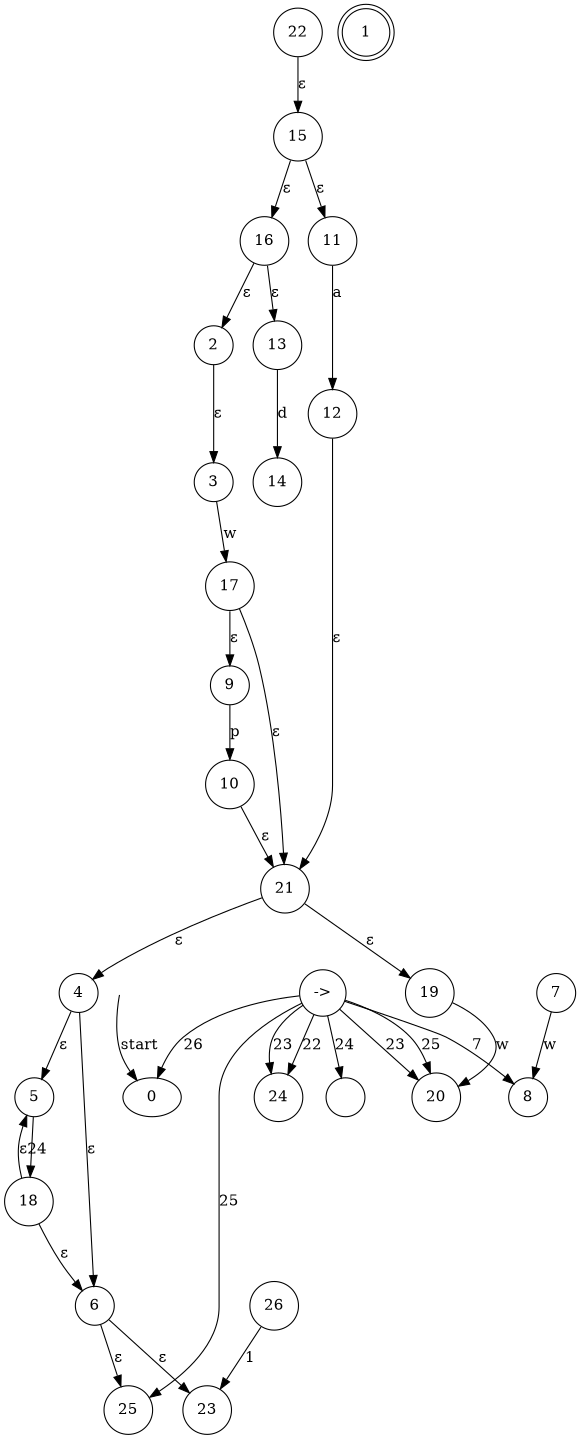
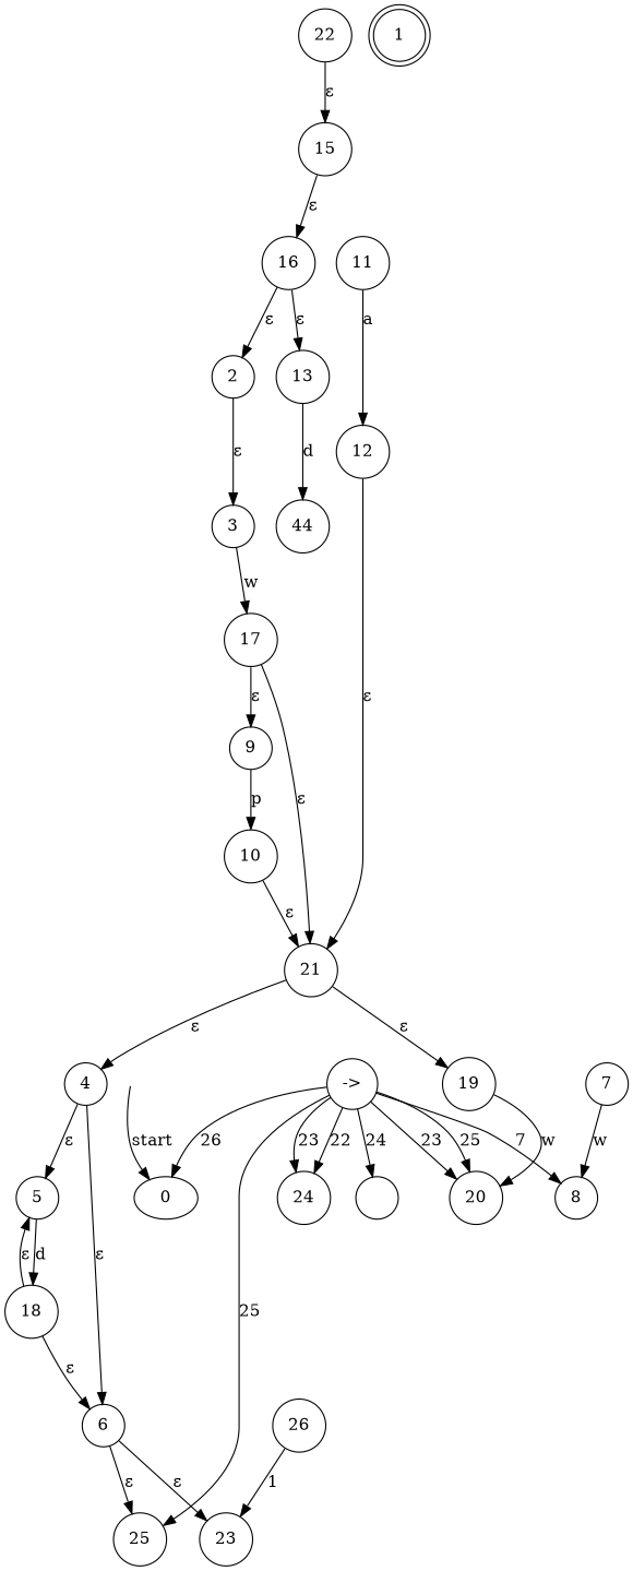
  digraph {
    rankdir=TB
    node [shape=circle]
    __start [shape=point style=invis]
    0 [shape=""]
    1 [shape=doublecircle]
    2
    3
    17
    9
    21
    10
    4
    19
    11
    12
    15
    16
    13
-   14
+   14 [label=44]
    5
    18
    6
    23
    25
    7
    8
    20
    22
    "->"
    24
    ""
    26
    __start -> 0 [label=start]
    2 -> 3 [label="&epsilon;"]
    3 -> 17 [label=w]
    17 -> 9 [label="&epsilon;"]
    17 -> 21 [label="&epsilon;"]
    9 -> 10 [label=p]
    21 -> 4 [label="&epsilon;"]
    21 -> 19 [label="&epsilon;"]
    10 -> 21 [label="&epsilon;"]
    4 -> 5 [label="&epsilon;"]
    4 -> 6 [label="&epsilon;"]
    19 -> 20 [label=w]
    11 -> 12 [label=a]
    12 -> 21 [label="&epsilon;"]
-   15 -> 11 [label="&epsilon;"]
    15 -> 16 [label="&epsilon;"]
    16 -> 2 [label="&epsilon;"]
    16 -> 13 [label="&epsilon;"]
    13 -> 14 [label=d]
-   5 -> 18 [label=24]
+   5 -> 18 [label=d]
    18 -> 5 [label="&epsilon;"]
    18 -> 6 [label="&epsilon;"]
    6 -> 23 [label="&epsilon;"]
    6 -> 25 [label="&epsilon;"]
    7 -> 8 [label=w]
    22 -> 15 [label="&epsilon;"]
    "->" -> 0 [label=26]
    "->" -> 25 [label=25]
    "->" -> 8 [label=7]
    "->" -> 20 [label=23]
    "->" -> 20 [label=25]
    "->" -> 24 [label=22]
    "->" -> 24 [label=23]
    "->" -> "" [label=24]
    26 -> 23 [label=1]
  }
